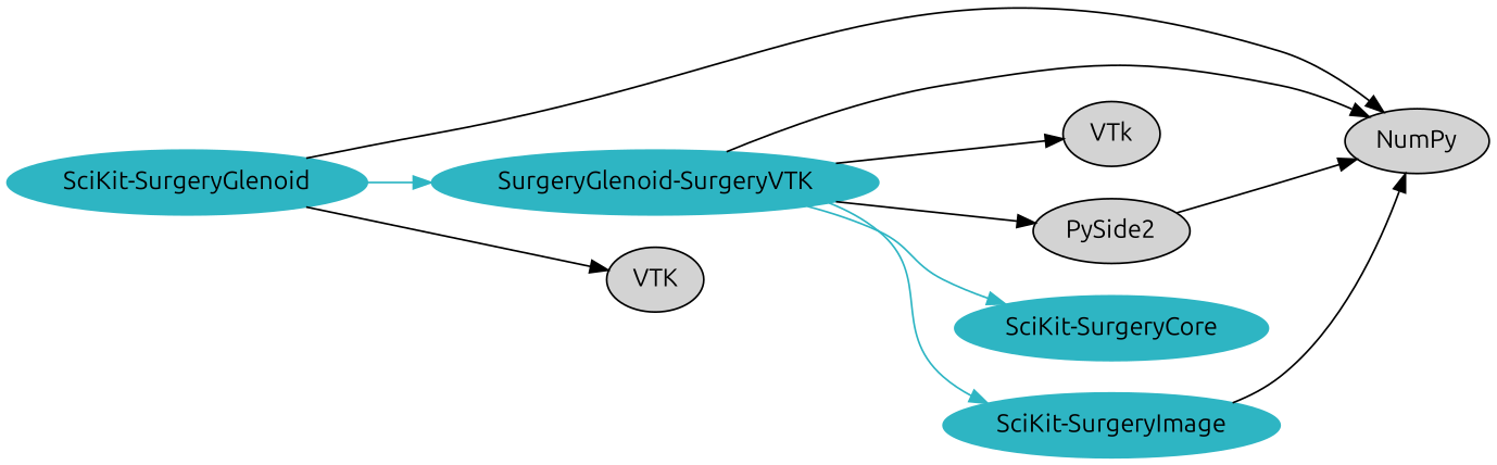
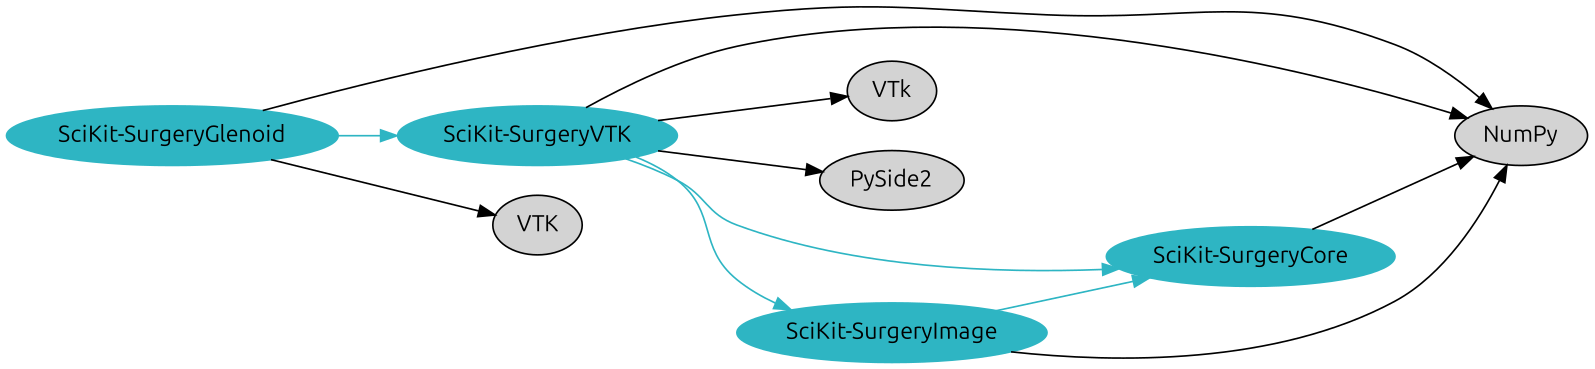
  digraph {
    fontname=Ubuntu
    rankdir=LR
    node [fontname=Ubuntu style=filled]
    edge [fontname=Ubuntu]
    "SciKit-SurgeryGlenoid" [color="0.515 0.762 0.762"]
    NumPy
-   "SciKit-SurgeryVTK" [color="0.515 0.762 0.762" label="SurgeryGlenoid-SurgeryVTK"]
+   "SciKit-SurgeryVTK" [color="0.515 0.762 0.762"]
    VTK
    VTk
    PySide2
    "SciKit-SurgeryCore" [color="0.515 0.762 0.762"]
    "SciKit-SurgeryImage" [color="0.515 0.762 0.762"]
    "SciKit-SurgeryGlenoid" -> NumPy
    "SciKit-SurgeryGlenoid" -> "SciKit-SurgeryVTK" [color="0.515 0.762 0.762"]
    "SciKit-SurgeryGlenoid" -> VTK
    "SciKit-SurgeryVTK" -> NumPy
    "SciKit-SurgeryVTK" -> VTk
    "SciKit-SurgeryVTK" -> PySide2
    "SciKit-SurgeryVTK" -> "SciKit-SurgeryCore" [color="0.515 0.762 0.762"]
    "SciKit-SurgeryVTK" -> "SciKit-SurgeryImage" [color="0.515 0.762 0.762"]
-   PySide2 -> NumPy
+   "SciKit-SurgeryCore" -> NumPy
    "SciKit-SurgeryImage" -> NumPy
+   "SciKit-SurgeryImage" -> "SciKit-SurgeryCore" [color="0.515 0.762 0.762"]
  }
